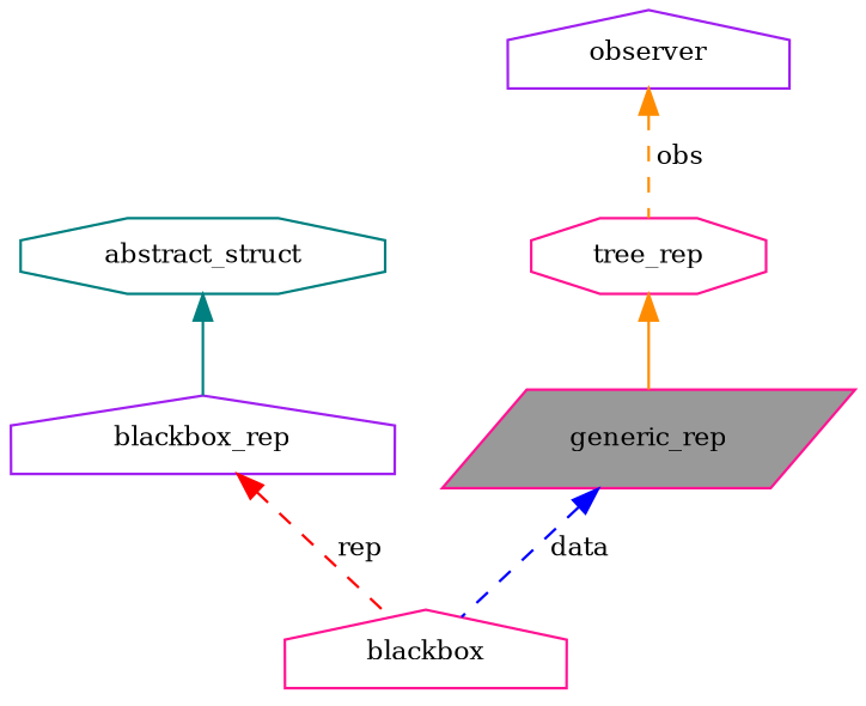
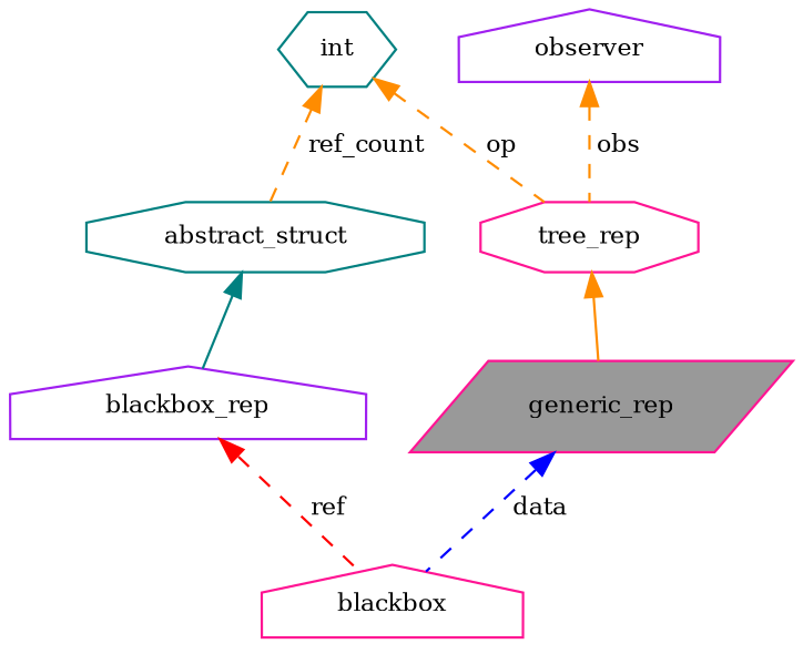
  digraph {
    fontname="DejaVu Serif"
    node [color=deeppink fillcolor=white fontname="DejaVu Serif" fontsize=10 shape=house style=filled]
    edge [color=darkorange dir=back fontname="DejaVu Serif" fontsize=10 labelfontname=Helvetica labelfontsize=10 style=dashed]
    n1 [fillcolor=grey60 fontcolor=black height=0.2 label=generic_rep shape=parallelogram width=0.4]
    n2 [height=0.2 label=blackbox width=0.4]
    n3 [height=0.2 label=tree_rep shape=octagon width=0.4]
+   n4 [color=teal height=0.2 label=int shape=hexagon width=0.4]
    n5 [color=teal height=0.2 label=abstract_struct shape=octagon width=0.4]
    n6 [color=purple height=0.2 label=blackbox_rep width=0.4]
    n7 [color=purple height=0.2 label=observer width=0.4]
    n1 -> n2 [color=blue label=" data"]
    n3 -> n1 [style=solid]
+   n4 -> n3 [label=" op"]
+   n4 -> n5 [label=" ref_count"]
    n5 -> n6 [color=teal style=solid]
-   n6 -> n2 [color=red label=" rep"]
+   n6 -> n2 [color=red label=" ref"]
    n7 -> n3 [label=" obs"]
  }
